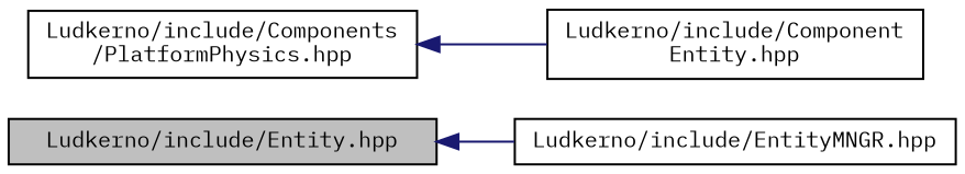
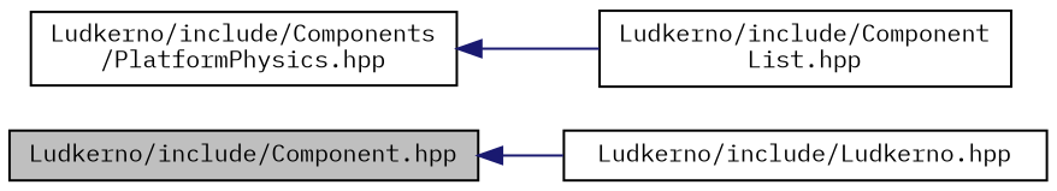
  digraph {
    fontname="IBM Plex Mono"
    rankdir=LR
    node [color=black fillcolor=white fontname="IBM Plex Mono" fontsize=10 shape=record style=filled]
    edge [color=midnightblue dir=back fontname="IBM Plex Mono" fontsize=10 labelfontname=Helvetica labelfontsize=10 style=solid]
-   n1 [fillcolor=grey75 fontcolor=black height=0.2 label="Ludkerno/include/Entity.hpp" width=0.4]
-   n2 [height=0.2 label="Ludkerno/include/EntityMNGR.hpp" width=0.4]
+   n1 [fillcolor=grey75 fontcolor=black height=0.2 label="Ludkerno/include/Component.hpp" width=0.4]
+   n2 [height=0.2 label="Ludkerno/include/Ludkerno.hpp" width=0.4]
    n3 [height=0.2 label="Ludkerno/include/Components\l/PlatformPhysics.hpp" width=0.4]
-   n4 [height=0.2 label="Ludkerno/include/Component\lEntity.hpp" width=0.4]
+   n4 [height=0.2 label="Ludkerno/include/Component\lList.hpp" width=0.4]
    n1 -> n2
    n3 -> n4
  }
